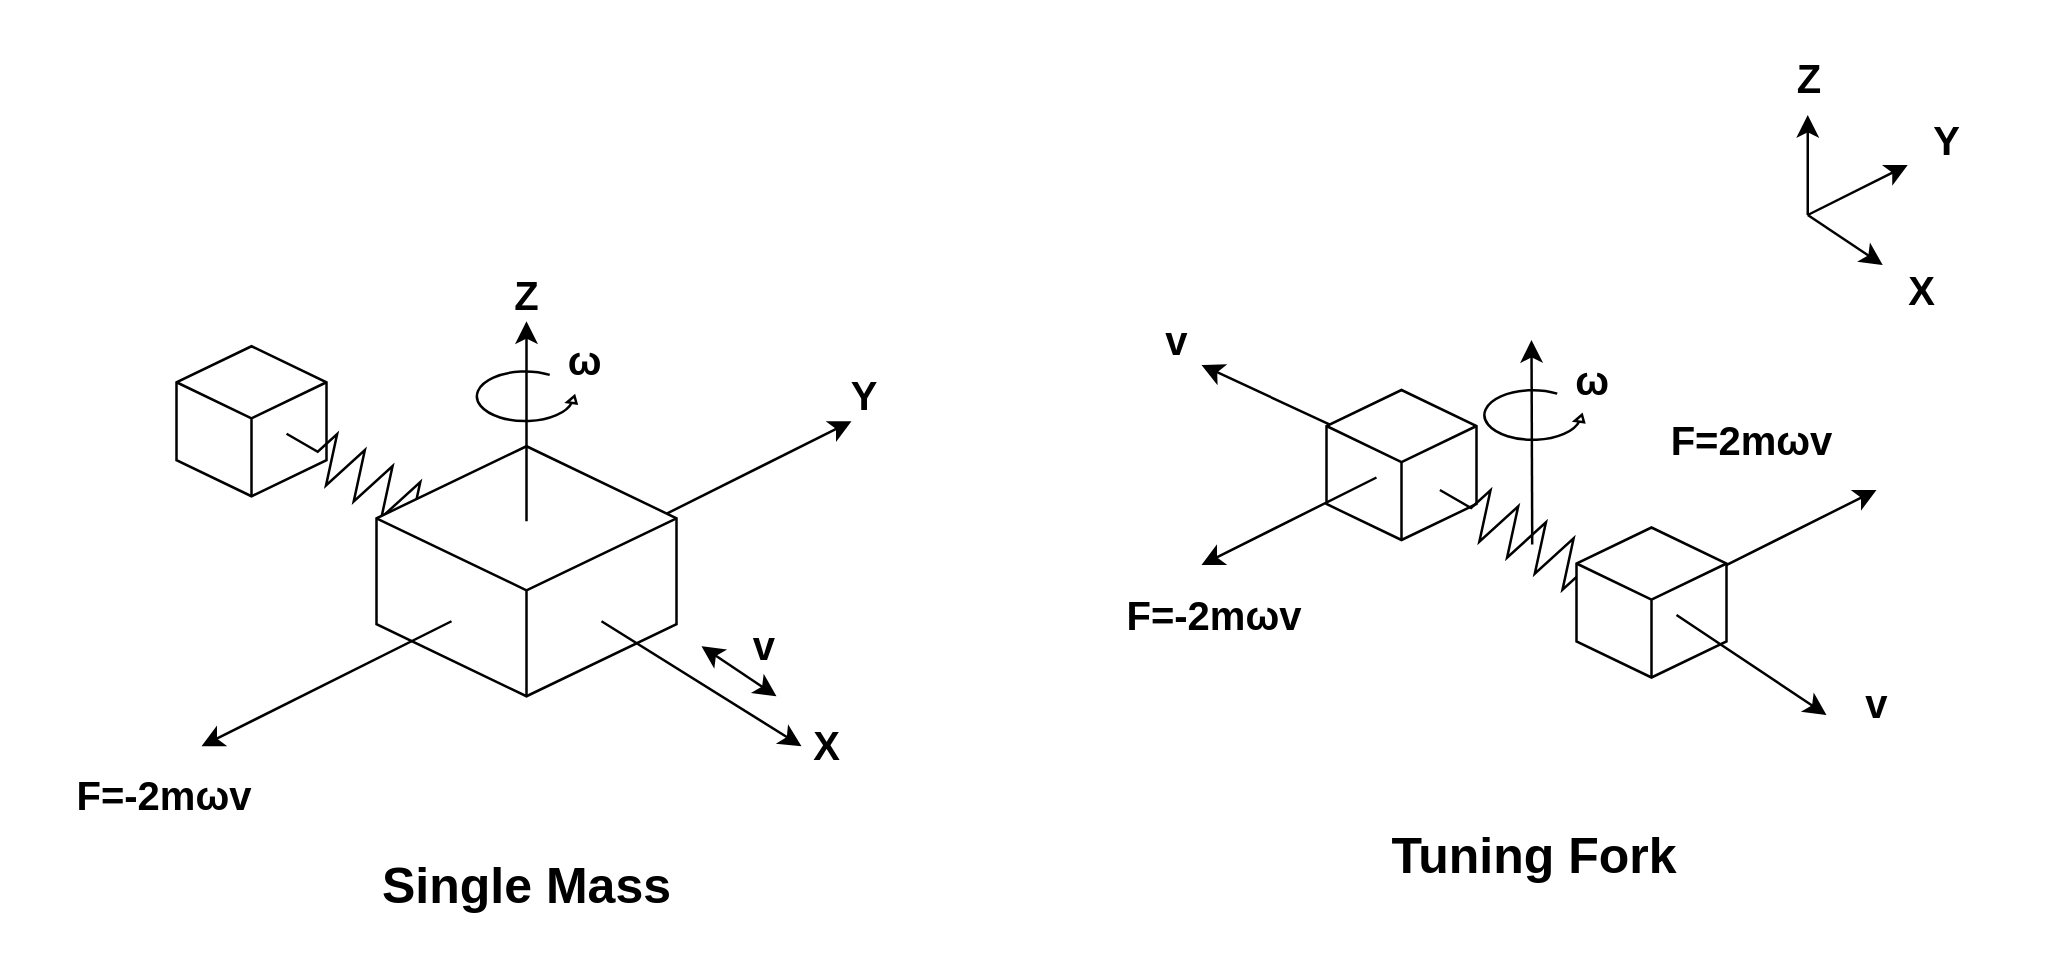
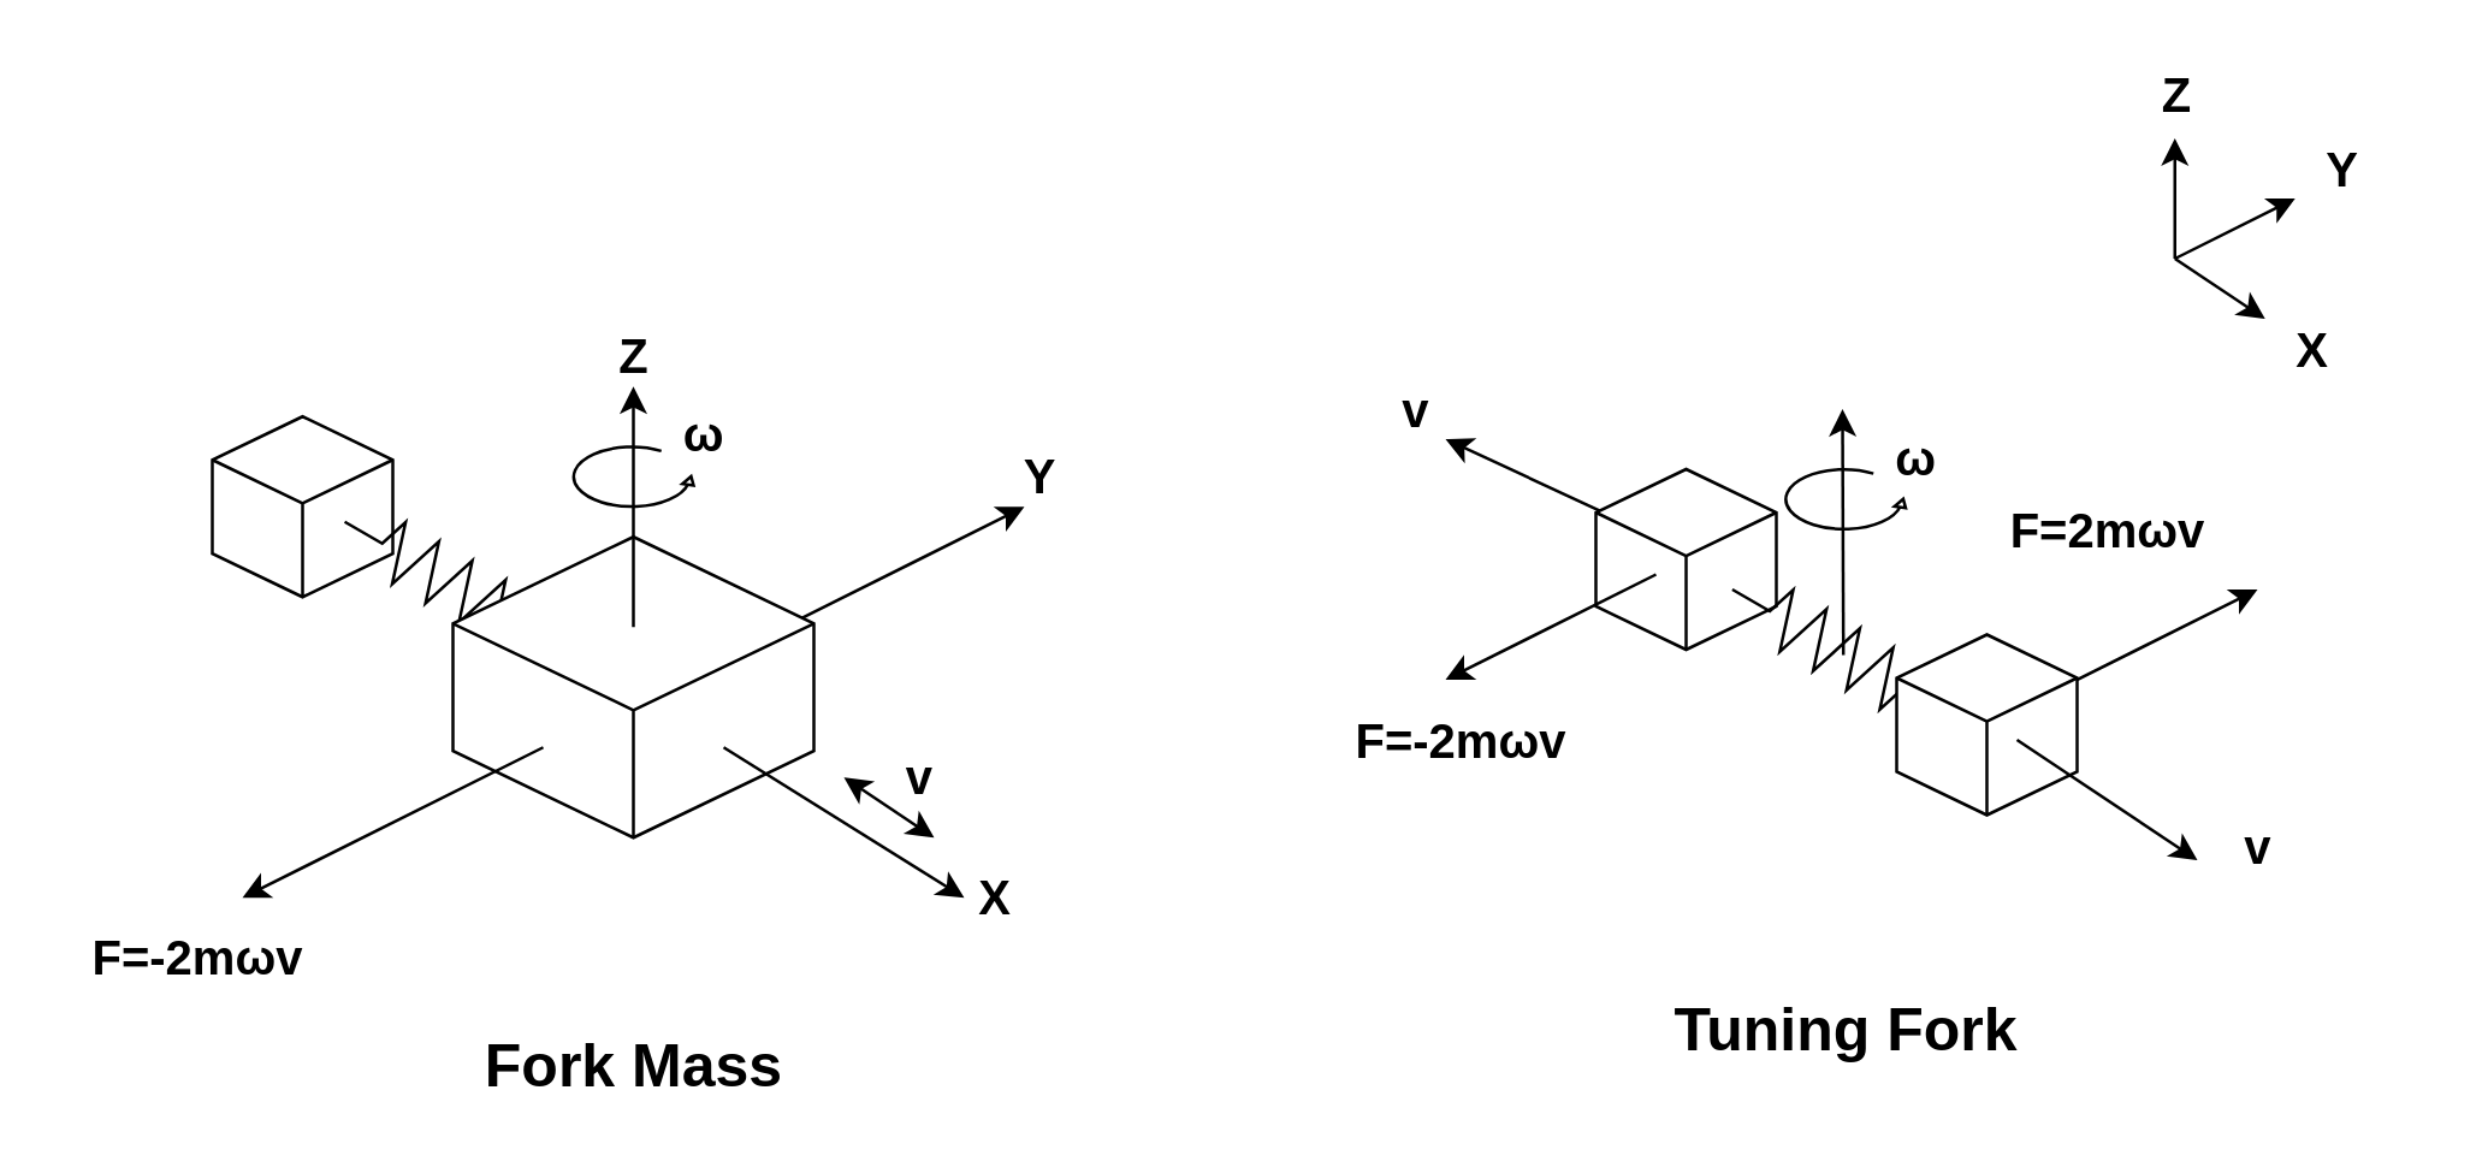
  <mxCell id="0" />
  <mxCell id="1" parent="0" />
  <mxCell id="2" value="" style="endArrow=classic;html=1;exitX=0.25;exitY=0.7;exitDx=0;exitDy=0;exitPerimeter=0;" edge="1" parent="1" source="5"><mxGeometry width="50" height="50" relative="1" as="geometry"><mxPoint x="190" y="258" as="sourcePoint" /><mxPoint x="340" y="168" as="targetPoint" /></mxGeometry></mxCell>
  <mxCell id="3" value="" style="whiteSpace=wrap;html=1;shape=mxgraph.basic.isocube;isoAngle=15;" parent="1" vertex="1"><mxGeometry x="70" y="138" width="60" height="60" as="geometry" /></mxCell>
  <mxCell id="4" value="" style="pointerEvents=1;verticalLabelPosition=bottom;shadow=0;dashed=0;align=center;html=1;verticalAlign=top;shape=mxgraph.electrical.resistors.resistor_2;rotation=30;" parent="1" vertex="1"><mxGeometry x="108.66" y="183" width="80" height="20" as="geometry" /></mxCell>
  <mxCell id="5" value="" style="html=1;whiteSpace=wrap;shape=isoCube2;backgroundOutline=1;isoAngle=15;" parent="1" vertex="1"><mxGeometry x="150" y="178" width="120" height="100" as="geometry" /></mxCell>
  <mxCell id="6" value="" style="endArrow=classic;html=1;" parent="1" edge="1"><mxGeometry width="50" height="50" relative="1" as="geometry"><mxPoint x="210" y="208" as="sourcePoint" /><mxPoint x="210" y="128" as="targetPoint" /></mxGeometry></mxCell>
  <mxCell id="7" value="" style="endArrow=classic;html=1;exitX=0.25;exitY=0.7;exitDx=0;exitDy=0;exitPerimeter=0;" edge="1" parent="1" source="5"><mxGeometry width="50" height="50" relative="1" as="geometry"><mxPoint x="220" y="218" as="sourcePoint" /><mxPoint x="80" y="298" as="targetPoint" /></mxGeometry></mxCell>
  <mxCell id="8" value="" style="endArrow=classic;html=1;exitX=0.75;exitY=0.7;exitDx=0;exitDy=0;exitPerimeter=0;" edge="1" parent="1" source="5"><mxGeometry width="50" height="50" relative="1" as="geometry"><mxPoint x="190" y="258" as="sourcePoint" /><mxPoint x="320" y="298" as="targetPoint" /></mxGeometry></mxCell>
  <mxCell id="9" value="X" style="text;html=1;align=center;verticalAlign=middle;resizable=0;points=[];autosize=1;strokeColor=none;fillColor=none;fontSize=16;fontStyle=1" vertex="1" parent="1"><mxGeometry x="315" y="288" width="30" height="20" as="geometry" /></mxCell>
  <mxCell id="10" value="Y" style="text;html=1;align=center;verticalAlign=middle;resizable=0;points=[];autosize=1;strokeColor=none;fillColor=none;fontSize=16;fontStyle=1" vertex="1" parent="1"><mxGeometry x="330" y="148" width="30" height="20" as="geometry" /></mxCell>
  <mxCell id="11" value="Z" style="text;html=1;align=center;verticalAlign=middle;resizable=0;points=[];autosize=1;strokeColor=none;fillColor=none;fontSize=16;fontStyle=1" vertex="1" parent="1"><mxGeometry x="195" y="108" width="30" height="20" as="geometry" /></mxCell>
  <mxCell id="12" value="F=-2m&lt;font style=&quot;font-size: 16px&quot;&gt;ωv&lt;/font&gt;" style="text;html=1;align=center;verticalAlign=middle;resizable=0;points=[];autosize=1;strokeColor=none;fillColor=none;fontSize=16;fontStyle=1" vertex="1" parent="1"><mxGeometry x="20" y="308" width="90" height="20" as="geometry" /></mxCell>
  <mxCell id="13" value="" style="endArrow=classic;startArrow=classic;html=1;fontFamily=Helvetica;fontSize=16;fontColor=#000000;" edge="1" parent="1"><mxGeometry width="50" height="50" relative="1" as="geometry"><mxPoint x="310" y="278" as="sourcePoint" /><mxPoint x="280" y="258" as="targetPoint" /></mxGeometry></mxCell>
  <mxCell id="14" value="v" style="text;html=1;align=center;verticalAlign=middle;resizable=0;points=[];autosize=1;strokeColor=none;fillColor=none;fontSize=16;fontStyle=1" vertex="1" parent="1"><mxGeometry x="295" y="248" width="20" height="20" as="geometry" /></mxCell>
  <mxCell id="15" value="" style="verticalLabelPosition=bottom;html=1;verticalAlign=top;strokeWidth=1;shape=mxgraph.lean_mapping.physical_pull;pointerEvents=1;fontFamily=Helvetica;fontSize=16;fontColor=#000000;" vertex="1" parent="1"><mxGeometry x="190" y="148" width="40" height="20" as="geometry" /></mxCell>
  <mxCell id="16" value="&lt;span style=&quot;color: rgb(0 , 0 , 0) ; font-family: &amp;#34;helvetica&amp;#34; ; font-size: 16px ; font-style: normal ; font-weight: 700 ; letter-spacing: normal ; text-align: center ; text-indent: 0px ; text-transform: none ; word-spacing: 0px ; display: inline ; float: none ; background-color: rgb(255 , 255 , 255)&quot;&gt;ω&lt;/span&gt;" style="text;whiteSpace=wrap;html=1;fontSize=16;fontFamily=Helvetica;fontColor=#000000;" vertex="1" parent="1"><mxGeometry x="225" y="128" width="20" height="30" as="geometry" /></mxCell>
- <mxCell id="17" value="&lt;span style=&quot;background-color: rgb(255 , 255 , 255)&quot;&gt;&lt;font style=&quot;font-size: 20px&quot;&gt;Single Mass&lt;/font&gt;&lt;/span&gt;" style="text;html=1;align=center;verticalAlign=middle;resizable=0;points=[];autosize=1;strokeColor=none;fillColor=none;fontSize=16;fontStyle=1" vertex="1" parent="1"><mxGeometry x="145" y="338" width="130" height="30" as="geometry" /></mxCell>
+ <mxCell id="17" value="&lt;span style=&quot;background-color: rgb(255 , 255 , 255)&quot;&gt;&lt;font style=&quot;font-size: 20px&quot;&gt;Fork Mass&lt;/font&gt;&lt;/span&gt;" style="text;html=1;align=center;verticalAlign=middle;resizable=0;points=[];autosize=1;strokeColor=none;fillColor=none;fontSize=16;fontStyle=1" vertex="1" parent="1"><mxGeometry x="145" y="338" width="130" height="30" as="geometry" /></mxCell>
  <mxCell id="18" value="" style="group" vertex="1" connectable="0" parent="1"><mxGeometry x="440" y="20.5" width="365" height="345" as="geometry" /></mxCell>
  <mxCell id="19" value="" style="endArrow=classic;html=1;exitX=0.436;exitY=0.422;exitDx=0;exitDy=0;exitPerimeter=0;" edge="1" parent="18" source="21"><mxGeometry width="50" height="50" relative="1" as="geometry"><mxPoint x="250" y="235" as="sourcePoint" /><mxPoint x="40" y="125" as="targetPoint" /></mxGeometry></mxCell>
  <mxCell id="20" value="" style="endArrow=classic;html=1;exitX=0.25;exitY=0.7;exitDx=0;exitDy=0;exitPerimeter=0;" edge="1" parent="18"><mxGeometry width="50" height="50" relative="1" as="geometry"><mxPoint x="210" y="225" as="sourcePoint" /><mxPoint x="310" y="175" as="targetPoint" /></mxGeometry></mxCell>
  <mxCell id="21" value="" style="whiteSpace=wrap;html=1;shape=mxgraph.basic.isocube;isoAngle=15;" vertex="1" parent="18"><mxGeometry x="90" y="135" width="60" height="60" as="geometry" /></mxCell>
  <mxCell id="22" value="" style="pointerEvents=1;verticalLabelPosition=bottom;shadow=0;dashed=0;align=center;html=1;verticalAlign=top;shape=mxgraph.electrical.resistors.resistor_2;rotation=30;" vertex="1" parent="18"><mxGeometry x="130" y="185" width="80" height="20" as="geometry" /></mxCell>
  <mxCell id="23" value="" style="whiteSpace=wrap;html=1;shape=mxgraph.basic.isocube;isoAngle=15;" vertex="1" parent="18"><mxGeometry x="190" y="190" width="60" height="60" as="geometry" /></mxCell>
  <mxCell id="24" value="" style="endArrow=classic;html=1;fontFamily=Helvetica;fontSize=20;fontColor=#000000;exitX=0.536;exitY=0.52;exitDx=0;exitDy=0;exitPerimeter=0;" edge="1" parent="18" source="22"><mxGeometry width="50" height="50" relative="1" as="geometry"><mxPoint x="40" y="195" as="sourcePoint" /><mxPoint x="172" y="115" as="targetPoint" /></mxGeometry></mxCell>
  <mxCell id="25" value="" style="endArrow=classic;html=1;exitX=0.25;exitY=0.7;exitDx=0;exitDy=0;exitPerimeter=0;" edge="1" parent="18"><mxGeometry width="50" height="50" relative="1" as="geometry"><mxPoint x="110" y="170" as="sourcePoint" /><mxPoint x="40" y="205" as="targetPoint" /></mxGeometry></mxCell>
  <mxCell id="26" value="" style="endArrow=classic;html=1;exitX=0.75;exitY=0.7;exitDx=0;exitDy=0;exitPerimeter=0;" edge="1" parent="18"><mxGeometry width="50" height="50" relative="1" as="geometry"><mxPoint x="230" y="225" as="sourcePoint" /><mxPoint x="290" y="265" as="targetPoint" /></mxGeometry></mxCell>
  <mxCell id="27" value="" style="verticalLabelPosition=bottom;html=1;verticalAlign=top;strokeWidth=1;shape=mxgraph.lean_mapping.physical_pull;pointerEvents=1;fontFamily=Helvetica;fontSize=16;fontColor=#000000;" vertex="1" parent="18"><mxGeometry x="153" y="135" width="40" height="20" as="geometry" /></mxCell>
  <mxCell id="28" value="&lt;span style=&quot;color: rgb(0 , 0 , 0) ; font-family: &amp;#34;helvetica&amp;#34; ; font-size: 16px ; font-style: normal ; font-weight: 700 ; letter-spacing: normal ; text-align: center ; text-indent: 0px ; text-transform: none ; word-spacing: 0px ; display: inline ; float: none ; background-color: rgb(255 , 255 , 255)&quot;&gt;ω&lt;/span&gt;" style="text;whiteSpace=wrap;html=1;fontSize=16;fontFamily=Helvetica;fontColor=#000000;" vertex="1" parent="18"><mxGeometry x="188" y="115" width="20" height="30" as="geometry" /></mxCell>
  <mxCell id="29" value="v" style="text;html=1;align=center;verticalAlign=middle;resizable=0;points=[];autosize=1;strokeColor=none;fillColor=none;fontSize=16;fontStyle=1" vertex="1" parent="18"><mxGeometry x="20" y="105" width="20" height="20" as="geometry" /></mxCell>
  <mxCell id="30" value="v" style="text;html=1;align=center;verticalAlign=middle;resizable=0;points=[];autosize=1;strokeColor=none;fillColor=none;fontSize=16;fontStyle=1" vertex="1" parent="18"><mxGeometry x="300" y="250" width="20" height="20" as="geometry" /></mxCell>
  <mxCell id="31" value="F=-2m&lt;font style=&quot;font-size: 16px&quot;&gt;ωv&lt;/font&gt;" style="text;html=1;align=center;verticalAlign=middle;resizable=0;points=[];autosize=1;strokeColor=none;fillColor=none;fontSize=16;fontStyle=1" vertex="1" parent="18"><mxGeometry y="215" width="90" height="20" as="geometry" /></mxCell>
  <mxCell id="32" value="F=2m&lt;font style=&quot;font-size: 16px&quot;&gt;ωv&lt;/font&gt;" style="text;html=1;align=center;verticalAlign=middle;resizable=0;points=[];autosize=1;strokeColor=none;fillColor=none;fontSize=16;fontStyle=1" vertex="1" parent="18"><mxGeometry x="220" y="145" width="80" height="20" as="geometry" /></mxCell>
  <mxCell id="33" value="" style="endArrow=classic;html=1;" edge="1" parent="18"><mxGeometry width="50" height="50" relative="1" as="geometry"><mxPoint x="282.5" y="65" as="sourcePoint" /><mxPoint x="322.5" y="45" as="targetPoint" /></mxGeometry></mxCell>
  <mxCell id="34" value="" style="endArrow=classic;html=1;" edge="1" parent="18"><mxGeometry width="50" height="50" relative="1" as="geometry"><mxPoint x="282.5" y="65" as="sourcePoint" /><mxPoint x="282.5" y="25" as="targetPoint" /></mxGeometry></mxCell>
  <mxCell id="35" value="" style="endArrow=classic;html=1;" edge="1" parent="18"><mxGeometry width="50" height="50" relative="1" as="geometry"><mxPoint x="282.5" y="65" as="sourcePoint" /><mxPoint x="312.5" y="85" as="targetPoint" /></mxGeometry></mxCell>
  <mxCell id="36" value="X" style="text;html=1;align=center;verticalAlign=middle;resizable=0;points=[];autosize=1;strokeColor=none;fillColor=none;fontSize=16;fontStyle=1" vertex="1" parent="18"><mxGeometry x="312.5" y="85" width="30" height="20" as="geometry" /></mxCell>
  <mxCell id="37" value="Y" style="text;html=1;align=center;verticalAlign=middle;resizable=0;points=[];autosize=1;strokeColor=none;fillColor=none;fontSize=16;fontStyle=1" vertex="1" parent="18"><mxGeometry x="322.5" y="25" width="30" height="20" as="geometry" /></mxCell>
  <mxCell id="38" value="Z" style="text;html=1;align=center;verticalAlign=middle;resizable=0;points=[];autosize=1;strokeColor=none;fillColor=none;fontSize=16;fontStyle=1" vertex="1" parent="18"><mxGeometry x="267.5" width="30" height="20" as="geometry" /></mxCell>
  <mxCell id="39" value="&lt;span style=&quot;background-color: rgb(255 , 255 , 255)&quot;&gt;&lt;font style=&quot;font-size: 20px&quot;&gt;Tuning Fork&lt;/font&gt;&lt;/span&gt;" style="text;html=1;align=center;verticalAlign=middle;resizable=0;points=[];autosize=1;strokeColor=none;fillColor=none;fontSize=16;fontStyle=1" vertex="1" parent="18"><mxGeometry x="108" y="305" width="130" height="30" as="geometry" /></mxCell>
